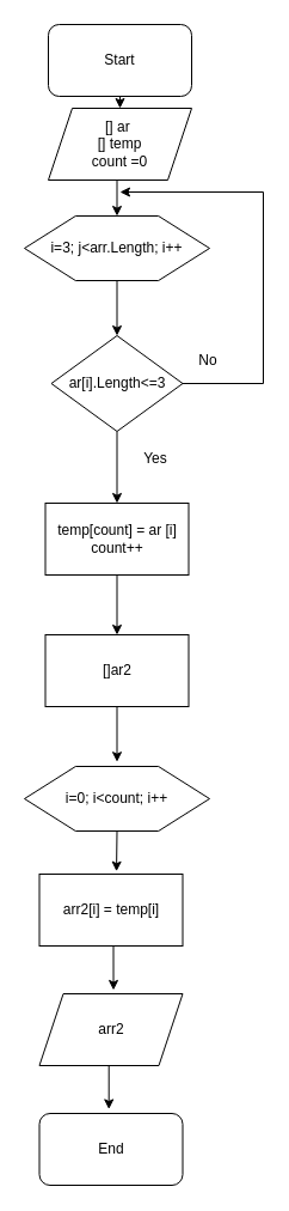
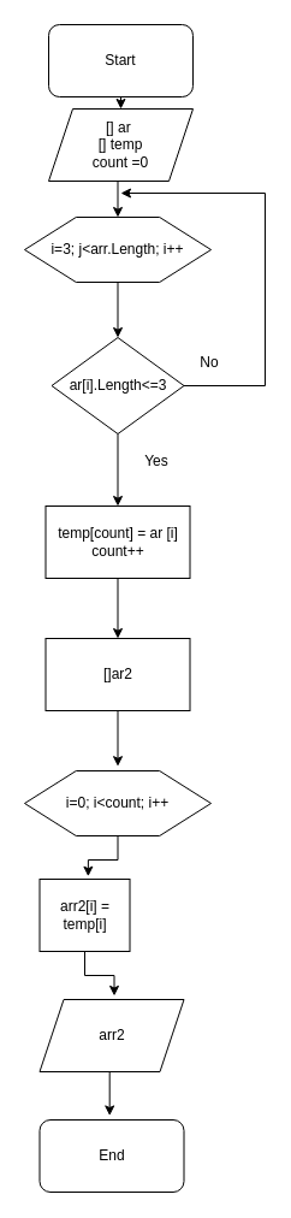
  <mxCell id="0" />
  <mxCell id="1" parent="0" />
  <mxCell id="2" style="edgeStyle=orthogonalEdgeStyle;rounded=0;orthogonalLoop=1;jettySize=auto;html=1;exitX=0.5;exitY=1;exitDx=0;exitDy=0;entryX=0.5;entryY=0;entryDx=0;entryDy=0;" edge="1" parent="1" source="3" target="5"><mxGeometry relative="1" as="geometry" /></mxCell>
  <mxCell id="3" value="Start" style="rounded=1;whiteSpace=wrap;html=1;" vertex="1" parent="1"><mxGeometry x="40" y="20" width="120" height="60" as="geometry" /></mxCell>
  <mxCell id="4" style="edgeStyle=orthogonalEdgeStyle;rounded=0;orthogonalLoop=1;jettySize=auto;html=1;exitX=0.5;exitY=1;exitDx=0;exitDy=0;entryX=0.5;entryY=0;entryDx=0;entryDy=0;" edge="1" parent="1" source="5" target="7"><mxGeometry relative="1" as="geometry" /></mxCell>
  <mxCell id="5" value="[] ar&amp;nbsp;&lt;br&gt;[] temp&lt;br&gt;count =0" style="shape=parallelogram;perimeter=parallelogramPerimeter;whiteSpace=wrap;html=1;fixedSize=1;" vertex="1" parent="1"><mxGeometry x="40" y="90" width="120" height="60" as="geometry" /></mxCell>
  <mxCell id="6" style="edgeStyle=orthogonalEdgeStyle;rounded=0;orthogonalLoop=1;jettySize=auto;html=1;exitX=0.5;exitY=1;exitDx=0;exitDy=0;entryX=0.5;entryY=0;entryDx=0;entryDy=0;" edge="1" parent="1" source="7" target="10"><mxGeometry relative="1" as="geometry" /></mxCell>
  <mxCell id="7" value="i=3; j&amp;lt;arr.Length; i++" style="shape=hexagon;perimeter=hexagonPerimeter2;whiteSpace=wrap;html=1;fixedSize=1;size=42.8;" vertex="1" parent="1"><mxGeometry x="20" y="180" width="155" height="54" as="geometry" /></mxCell>
  <mxCell id="8" style="edgeStyle=orthogonalEdgeStyle;rounded=0;orthogonalLoop=1;jettySize=auto;html=1;exitX=0.5;exitY=1;exitDx=0;exitDy=0;entryX=0.5;entryY=0;entryDx=0;entryDy=0;" edge="1" parent="1" source="10" target="12"><mxGeometry relative="1" as="geometry" /></mxCell>
  <mxCell id="9" style="edgeStyle=orthogonalEdgeStyle;rounded=0;orthogonalLoop=1;jettySize=auto;html=1;exitX=1;exitY=0.5;exitDx=0;exitDy=0;" edge="1" parent="1" source="10"><mxGeometry relative="1" as="geometry"><mxPoint x="100" y="160" as="targetPoint" /><Array as="points"><mxPoint x="220" y="320" /><mxPoint x="220" y="160" /></Array></mxGeometry></mxCell>
  <mxCell id="10" value="ar[i].Length&amp;lt;=3" style="rhombus;whiteSpace=wrap;html=1;" vertex="1" parent="1"><mxGeometry x="42.5" y="280" width="110" height="80" as="geometry" /></mxCell>
  <mxCell id="11" style="edgeStyle=orthogonalEdgeStyle;rounded=0;orthogonalLoop=1;jettySize=auto;html=1;exitX=0.5;exitY=1;exitDx=0;exitDy=0;entryX=0.5;entryY=0;entryDx=0;entryDy=0;" edge="1" parent="1" source="12" target="14"><mxGeometry relative="1" as="geometry" /></mxCell>
  <mxCell id="12" value="temp[count] = ar [i]&lt;br&gt;count++" style="rounded=0;whiteSpace=wrap;html=1;" vertex="1" parent="1"><mxGeometry x="37.5" y="420" width="120" height="60" as="geometry" /></mxCell>
  <mxCell id="13" style="edgeStyle=orthogonalEdgeStyle;rounded=0;orthogonalLoop=1;jettySize=auto;html=1;exitX=0.5;exitY=1;exitDx=0;exitDy=0;entryX=0.5;entryY=-0.07;entryDx=0;entryDy=0;entryPerimeter=0;" edge="1" parent="1" source="14" target="16"><mxGeometry relative="1" as="geometry" /></mxCell>
  <mxCell id="14" value="[]ar2" style="rounded=0;whiteSpace=wrap;html=1;" vertex="1" parent="1"><mxGeometry x="37.5" y="530" width="120" height="60" as="geometry" /></mxCell>
  <mxCell id="15" style="edgeStyle=orthogonalEdgeStyle;rounded=0;orthogonalLoop=1;jettySize=auto;html=1;exitX=0.5;exitY=1;exitDx=0;exitDy=0;entryX=0.538;entryY=-0.038;entryDx=0;entryDy=0;entryPerimeter=0;" edge="1" parent="1" source="16" target="18"><mxGeometry relative="1" as="geometry" /></mxCell>
  <mxCell id="16" value="i=0; i&amp;lt;count; i++" style="shape=hexagon;perimeter=hexagonPerimeter2;whiteSpace=wrap;html=1;fixedSize=1;size=42.8;" vertex="1" parent="1"><mxGeometry x="20" y="640" width="155" height="54" as="geometry" /></mxCell>
  <mxCell id="17" style="edgeStyle=orthogonalEdgeStyle;rounded=0;orthogonalLoop=1;jettySize=auto;html=1;exitX=0.5;exitY=1;exitDx=0;exitDy=0;entryX=0.517;entryY=-0.051;entryDx=0;entryDy=0;entryPerimeter=0;" edge="1" parent="1" source="18" target="20"><mxGeometry relative="1" as="geometry" /></mxCell>
- <mxCell id="18" value="arr2[i] = temp[i]" style="rounded=0;whiteSpace=wrap;html=1;" vertex="1" parent="1"><mxGeometry x="32.5" y="730" width="120" height="60" as="geometry" /></mxCell>
+ <mxCell id="18" value="arr2[i] = temp[i]" style="rounded=0;whiteSpace=wrap;html=1;" vertex="1" parent="1"><mxGeometry x="32.5" y="730" width="75" height="60" as="geometry" /></mxCell>
  <mxCell id="19" style="edgeStyle=orthogonalEdgeStyle;rounded=0;orthogonalLoop=1;jettySize=auto;html=1;exitX=0.5;exitY=1;exitDx=0;exitDy=0;entryX=0.485;entryY=-0.059;entryDx=0;entryDy=0;entryPerimeter=0;" edge="1" parent="1" source="20" target="21"><mxGeometry relative="1" as="geometry" /></mxCell>
  <mxCell id="20" value="arr2" style="shape=parallelogram;perimeter=parallelogramPerimeter;whiteSpace=wrap;html=1;fixedSize=1;" vertex="1" parent="1"><mxGeometry x="32.5" y="830" width="120" height="60" as="geometry" /></mxCell>
  <mxCell id="21" value="End" style="rounded=1;whiteSpace=wrap;html=1;" vertex="1" parent="1"><mxGeometry x="32.5" y="930" width="120" height="60" as="geometry" /></mxCell>
  <mxCell id="22" value="Yes" style="text;html=1;strokeColor=none;fillColor=none;align=center;verticalAlign=middle;whiteSpace=wrap;rounded=0;" vertex="1" parent="1"><mxGeometry x="100" y="368" width="60" height="30" as="geometry" /></mxCell>
  <mxCell id="23" value="No" style="text;html=1;strokeColor=none;fillColor=none;align=center;verticalAlign=middle;whiteSpace=wrap;rounded=0;" vertex="1" parent="1"><mxGeometry x="144" y="286" width="60" height="30" as="geometry" /></mxCell>
